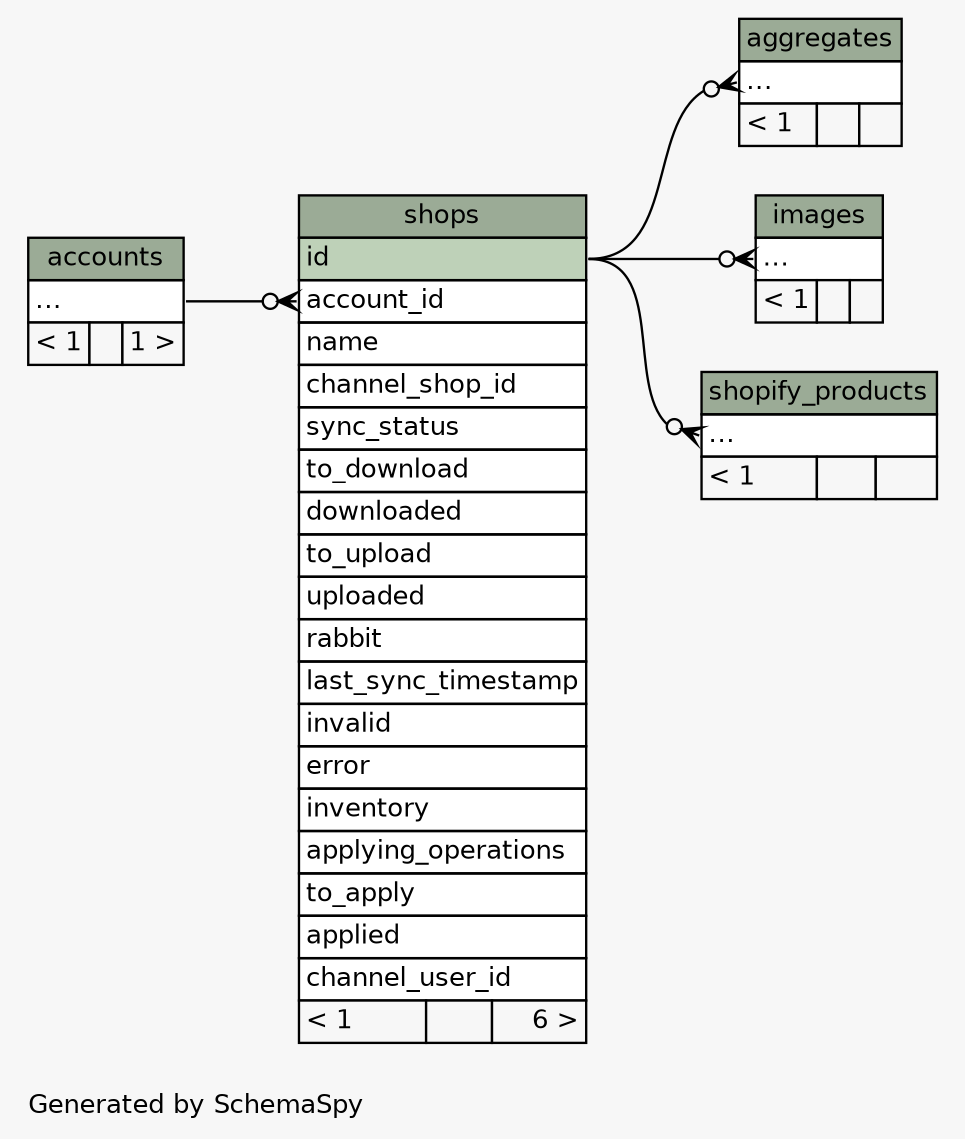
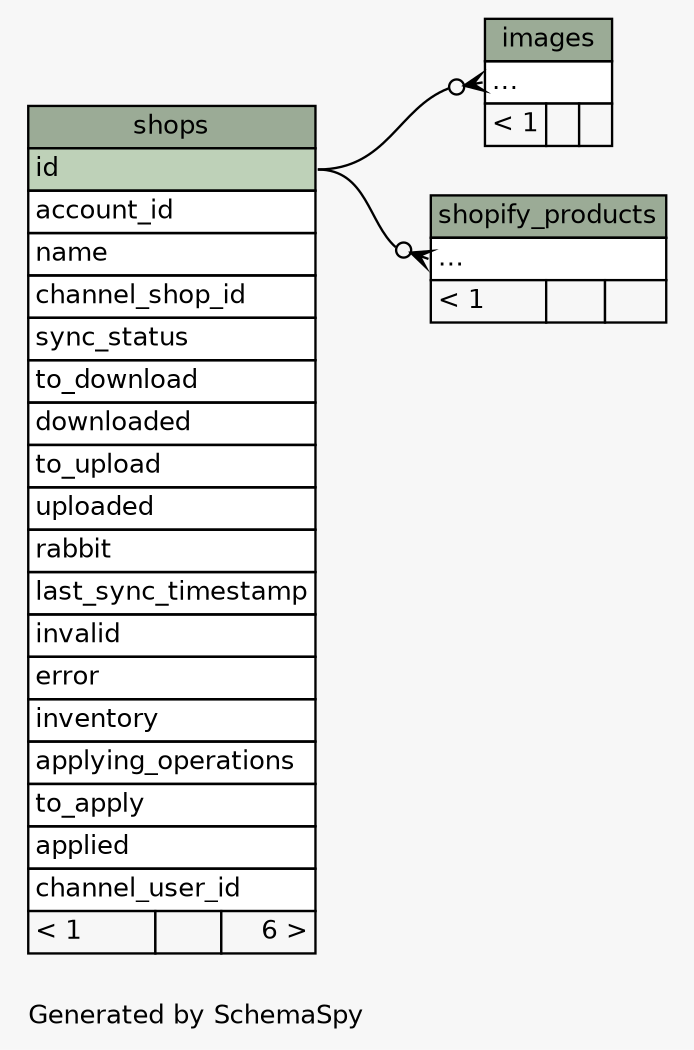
  digraph {
    bgcolor="#f7f7f7"
    fontname=Helvetica
    fontsize=11
    label="\nGenerated by SchemaSpy"
    labeljust=l
    nodesep=0.18
    rankdir=RL
    ranksep=0.46
    node [fontname=Helvetica fontsize=11 shape=plaintext]
    edge [arrowhead=none arrowsize=0.8 arrowtail=crowodot dir=back headport="id:e" tailport="elipses:w"]
-   n1 [label=<     <TABLE BORDER="0" CELLBORDER="1" CELLSPACING="0" BGCOLOR="#ffffff">       <TR><TD COLSPAN="3" BGCOLOR="#9bab96" ALIGN="CENTER">aggregates</TD></TR>       <TR><TD PORT="elipses" COLSPAN="3" ALIGN="LEFT">...</TD></TR>       <TR><TD ALIGN="LEFT" BGCOLOR="#f7f7f7">&lt; 1</TD><TD ALIGN="RIGHT" BGCOLOR="#f7f7f7">  </TD><TD ALIGN="RIGHT" BGCOLOR="#f7f7f7">  </TD></TR>     </TABLE>>]
    n2 [label=<     <TABLE BORDER="0" CELLBORDER="1" CELLSPACING="0" BGCOLOR="#ffffff">       <TR><TD COLSPAN="3" BGCOLOR="#9bab96" ALIGN="CENTER">shops</TD></TR>       <TR><TD PORT="id" COLSPAN="3" BGCOLOR="#bed1b8" ALIGN="LEFT">id</TD></TR>       <TR><TD PORT="account_id" COLSPAN="3" ALIGN="LEFT">account_id</TD></TR>       <TR><TD PORT="name" COLSPAN="3" ALIGN="LEFT">name</TD></TR>       <TR><TD PORT="channel_shop_id" COLSPAN="3" ALIGN="LEFT">channel_shop_id</TD></TR>       <TR><TD PORT="sync_status" COLSPAN="3" ALIGN="LEFT">sync_status</TD></TR>       <TR><TD PORT="to_download" COLSPAN="3" ALIGN="LEFT">to_download</TD></TR>       <TR><TD PORT="downloaded" COLSPAN="3" ALIGN="LEFT">downloaded</TD></TR>       <TR><TD PORT="to_upload" COLSPAN="3" ALIGN="LEFT">to_upload</TD></TR>       <TR><TD PORT="uploaded" COLSPAN="3" ALIGN="LEFT">uploaded</TD></TR>       <TR><TD PORT="rabbit" COLSPAN="3" ALIGN="LEFT">rabbit</TD></TR>       <TR><TD PORT="last_sync_timestamp" COLSPAN="3" ALIGN="LEFT">last_sync_timestamp</TD></TR>       <TR><TD PORT="invalid" COLSPAN="3" ALIGN="LEFT">invalid</TD></TR>       <TR><TD PORT="error" COLSPAN="3" ALIGN="LEFT">error</TD></TR>       <TR><TD PORT="inventory" COLSPAN="3" ALIGN="LEFT">inventory</TD></TR>       <TR><TD PORT="applying_operations" COLSPAN="3" ALIGN="LEFT">applying_operations</TD></TR>       <TR><TD PORT="to_apply" COLSPAN="3" ALIGN="LEFT">to_apply</TD></TR>       <TR><TD PORT="applied" COLSPAN="3" ALIGN="LEFT">applied</TD></TR>       <TR><TD PORT="channel_user_id" COLSPAN="3" ALIGN="LEFT">channel_user_id</TD></TR>       <TR><TD ALIGN="LEFT" BGCOLOR="#f7f7f7">&lt; 1</TD><TD ALIGN="RIGHT" BGCOLOR="#f7f7f7">  </TD><TD ALIGN="RIGHT" BGCOLOR="#f7f7f7">6 &gt;</TD></TR>     </TABLE>>]
-   n3 [label=<     <TABLE BORDER="0" CELLBORDER="1" CELLSPACING="0" BGCOLOR="#ffffff">       <TR><TD COLSPAN="3" BGCOLOR="#9bab96" ALIGN="CENTER">accounts</TD></TR>       <TR><TD PORT="elipses" COLSPAN="3" ALIGN="LEFT">...</TD></TR>       <TR><TD ALIGN="LEFT" BGCOLOR="#f7f7f7">&lt; 1</TD><TD ALIGN="RIGHT" BGCOLOR="#f7f7f7">  </TD><TD ALIGN="RIGHT" BGCOLOR="#f7f7f7">1 &gt;</TD></TR>     </TABLE>>]
    n4 [label=<     <TABLE BORDER="0" CELLBORDER="1" CELLSPACING="0" BGCOLOR="#ffffff">       <TR><TD COLSPAN="3" BGCOLOR="#9bab96" ALIGN="CENTER">images</TD></TR>       <TR><TD PORT="elipses" COLSPAN="3" ALIGN="LEFT">...</TD></TR>       <TR><TD ALIGN="LEFT" BGCOLOR="#f7f7f7">&lt; 1</TD><TD ALIGN="RIGHT" BGCOLOR="#f7f7f7">  </TD><TD ALIGN="RIGHT" BGCOLOR="#f7f7f7">  </TD></TR>     </TABLE>>]
    n5 [label=<     <TABLE BORDER="0" CELLBORDER="1" CELLSPACING="0" BGCOLOR="#ffffff">       <TR><TD COLSPAN="3" BGCOLOR="#9bab96" ALIGN="CENTER">shopify_products</TD></TR>       <TR><TD PORT="elipses" COLSPAN="3" ALIGN="LEFT">...</TD></TR>       <TR><TD ALIGN="LEFT" BGCOLOR="#f7f7f7">&lt; 1</TD><TD ALIGN="RIGHT" BGCOLOR="#f7f7f7">  </TD><TD ALIGN="RIGHT" BGCOLOR="#f7f7f7">  </TD></TR>     </TABLE>>]
-   n1 -> n2
-   n2 -> n3 [headport="elipses:e" tailport="account_id:w"]
    n4 -> n2
    n5 -> n2
  }
